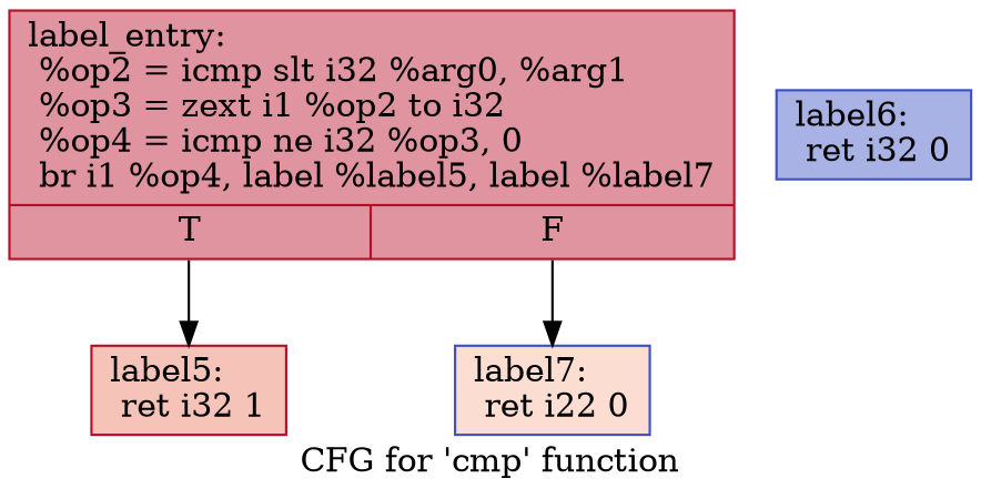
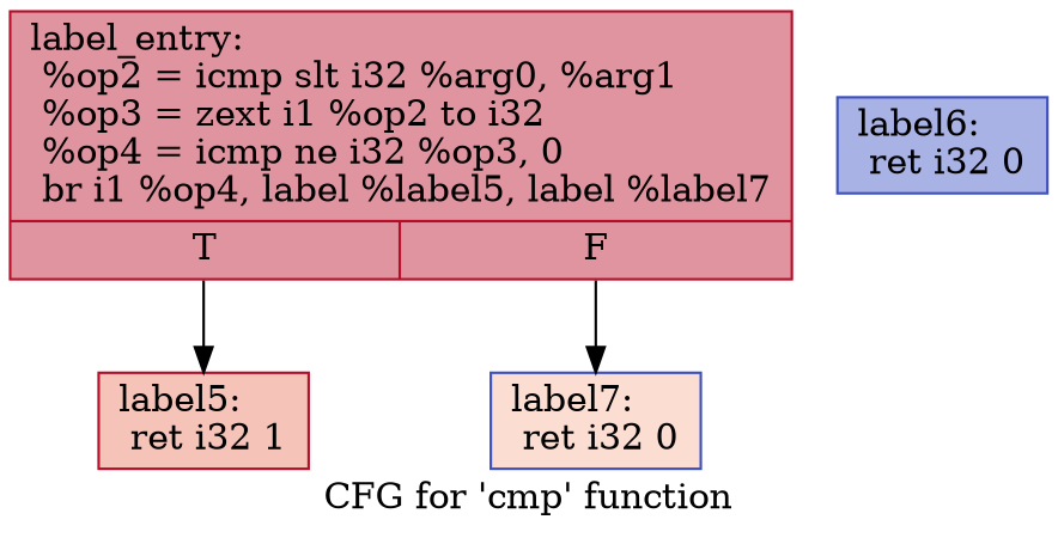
  digraph {
    label="CFG for 'cmp' function"
    node [color="#b70d28ff" shape=record style=filled]
    n1 [fillcolor="#b70d2870" label="{label_entry:\l  %op2 = icmp slt i32 %arg0, %arg1\l  %op3 = zext i1 %op2 to i32\l  %op4 = icmp ne i32 %op3, 0\l  br i1 %op4, label %label5, label %label7\l|{<s0>T|<s1>F}}"]
    n2 [fillcolor="#e8765c70" label="{label5:                                           \l  ret i32 1\l}"]
-   n3 [color="#3d50c3ff" fillcolor="#f7b39670" label="{label7:                                           \l  ret i22 0\l}"]
+   n3 [color="#3d50c3ff" fillcolor="#f7b39670" label="{label7:                                           \l  ret i32 0\l}"]
    n4 [color="#3d50c3ff" fillcolor="#3d50c370" label="{label6:                                           \l  ret i32 0\l}"]
    n1 -> n2 [tailport=s0]
    n1 -> n3 [tailport=s1]
  }
